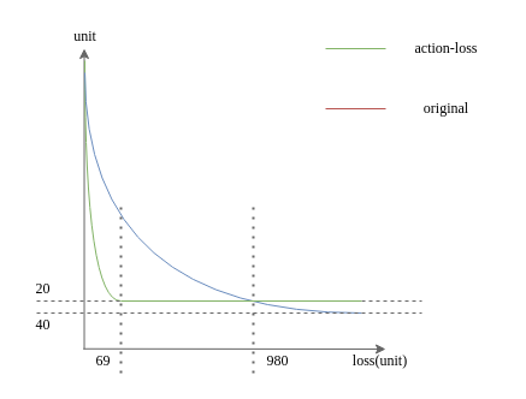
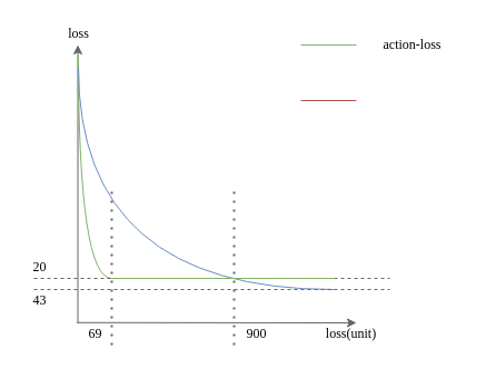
  <mxCell id="0" />
  <mxCell id="1" parent="0" />
  <mxCell id="2" value="" style="endArrow=classic;html=1;fontFamily=Verdana;exitX=-0.043;exitY=-0.012;exitDx=0;exitDy=0;exitPerimeter=0;fillColor=#f5f5f5;strokeColor=#666666;" parent="1" source="15" edge="1"><mxGeometry width="50" height="50" relative="1" as="geometry"><mxPoint x="60" y="290" as="sourcePoint" /><mxPoint x="320" y="290" as="targetPoint" /></mxGeometry></mxCell>
  <mxCell id="3" value="" style="endArrow=classic;html=1;fontFamily=Verdana;fillColor=#f5f5f5;strokeColor=#666666;" parent="1" edge="1"><mxGeometry width="50" height="50" relative="1" as="geometry"><mxPoint x="69.52" y="290" as="sourcePoint" /><mxPoint x="69.52" y="40" as="targetPoint" /></mxGeometry></mxCell>
  <mxCell id="4" value="loss(unit)" style="text;html=1;align=center;verticalAlign=middle;resizable=0;points=[];autosize=1;fontFamily=Verdana;" parent="1" vertex="1"><mxGeometry x="270" y="290" width="90" height="20" as="geometry" /></mxCell>
- <mxCell id="5" value="unit" style="text;html=1;align=center;verticalAlign=middle;resizable=0;points=[];autosize=1;fontFamily=Verdana;" parent="1" vertex="1"><mxGeometry x="50" y="20" width="40" height="20" as="geometry" /></mxCell>
+ <mxCell id="5" value="loss" style="text;html=1;align=center;verticalAlign=middle;resizable=0;points=[];autosize=1;fontFamily=Verdana;" parent="1" vertex="1"><mxGeometry x="50" y="20" width="40" height="20" as="geometry" /></mxCell>
  <mxCell id="6" value="" style="endArrow=none;html=1;fontFamily=Verdana;edgeStyle=orthogonalEdgeStyle;curved=1;fillColor=#d5e8d4;strokeColor=#82b366;" parent="1" edge="1"><mxGeometry width="50" height="50" relative="1" as="geometry"><mxPoint x="100" y="250" as="sourcePoint" /><mxPoint x="70" y="50" as="targetPoint" /><Array as="points"><mxPoint x="70" y="250" /></Array></mxGeometry></mxCell>
  <mxCell id="7" value="" style="endArrow=none;html=1;fontFamily=Verdana;dashed=1;fillColor=#f5f5f5;strokeColor=#666666;" parent="1" edge="1"><mxGeometry width="50" height="50" relative="1" as="geometry"><mxPoint x="30" y="250" as="sourcePoint" /><mxPoint x="350" y="250" as="targetPoint" /></mxGeometry></mxCell>
  <mxCell id="8" value="20" style="text;html=1;align=center;verticalAlign=middle;resizable=0;points=[];autosize=1;fontFamily=Verdana;" parent="1" vertex="1"><mxGeometry x="20" y="230" width="30" height="20" as="geometry" /></mxCell>
  <mxCell id="9" value="" style="endArrow=none;html=1;fontFamily=Verdana;edgeStyle=orthogonalEdgeStyle;curved=1;fillColor=#dae8fc;strokeColor=#6c8ebf;" parent="1" edge="1"><mxGeometry width="50" height="50" relative="1" as="geometry"><mxPoint x="300" y="260" as="sourcePoint" /><mxPoint x="70" y="60" as="targetPoint" /><Array as="points"><mxPoint x="70" y="260" /></Array></mxGeometry></mxCell>
  <mxCell id="10" value="" style="endArrow=none;html=1;fontFamily=Verdana;dashed=1;fillColor=#f5f5f5;strokeColor=#666666;" parent="1" edge="1"><mxGeometry width="50" height="50" relative="1" as="geometry"><mxPoint x="30" y="260" as="sourcePoint" /><mxPoint x="350" y="260" as="targetPoint" /></mxGeometry></mxCell>
  <mxCell id="11" value="" style="endArrow=none;html=1;strokeColor=#82b366;fontFamily=Verdana;fillColor=#d5e8d4;" parent="1" edge="1"><mxGeometry width="50" height="50" relative="1" as="geometry"><mxPoint x="100" y="250" as="sourcePoint" /><mxPoint x="300" y="250" as="targetPoint" /></mxGeometry></mxCell>
  <mxCell id="12" value="" style="endArrow=none;dashed=1;html=1;dashPattern=1 3;strokeWidth=2;fontFamily=Verdana;fillColor=#f5f5f5;strokeColor=#666666;" parent="1" edge="1"><mxGeometry width="50" height="50" relative="1" as="geometry"><mxPoint x="100" y="310" as="sourcePoint" /><mxPoint x="100" y="170" as="targetPoint" /></mxGeometry></mxCell>
- <mxCell id="13" value="40" style="text;html=1;align=center;verticalAlign=middle;resizable=0;points=[];autosize=1;fontFamily=Verdana;" parent="1" vertex="1"><mxGeometry x="20" y="260" width="30" height="20" as="geometry" /></mxCell>
+ <mxCell id="13" value="43" style="text;html=1;align=center;verticalAlign=middle;resizable=0;points=[];autosize=1;fontFamily=Verdana;" parent="1" vertex="1"><mxGeometry x="20" y="260" width="30" height="20" as="geometry" /></mxCell>
  <mxCell id="14" value="" style="endArrow=none;dashed=1;html=1;dashPattern=1 3;strokeWidth=2;fontFamily=Verdana;fillColor=#f5f5f5;strokeColor=#666666;" parent="1" edge="1"><mxGeometry width="50" height="50" relative="1" as="geometry"><mxPoint x="210" y="310" as="sourcePoint" /><mxPoint x="210" y="170" as="targetPoint" /></mxGeometry></mxCell>
  <mxCell id="15" value="69" style="text;html=1;align=center;verticalAlign=middle;resizable=0;points=[];autosize=1;fontFamily=Verdana;" parent="1" vertex="1"><mxGeometry x="70" y="290" width="30" height="20" as="geometry" /></mxCell>
- <mxCell id="16" value="980" style="text;html=1;align=center;verticalAlign=middle;resizable=0;points=[];autosize=1;fontFamily=Verdana;" parent="1" vertex="1"><mxGeometry x="210" y="290" width="40" height="20" as="geometry" /></mxCell>
+ <mxCell id="16" value="900" style="text;html=1;align=center;verticalAlign=middle;resizable=0;points=[];autosize=1;fontFamily=Verdana;" parent="1" vertex="1"><mxGeometry x="210" y="290" width="40" height="20" as="geometry" /></mxCell>
  <mxCell id="17" value="" style="endArrow=none;html=1;strokeColor=#82b366;fontFamily=Verdana;fillColor=#d5e8d4;" edge="1" parent="1"><mxGeometry width="50" height="50" relative="1" as="geometry"><mxPoint x="270" y="40" as="sourcePoint" /><mxPoint x="320" y="40" as="targetPoint" /></mxGeometry></mxCell>
  <mxCell id="18" value="action-loss" style="text;html=1;align=center;verticalAlign=middle;resizable=0;points=[];autosize=1;fontFamily=Verdana;" vertex="1" parent="1"><mxGeometry x="325" y="30" width="90" height="20" as="geometry" /></mxCell>
  <mxCell id="19" value="" style="endArrow=none;html=1;strokeColor=#b85450;fontFamily=Verdana;fillColor=#f8cecc;" edge="1" parent="1"><mxGeometry width="50" height="50" relative="1" as="geometry"><mxPoint x="270" y="90" as="sourcePoint" /><mxPoint x="320" y="90" as="targetPoint" /></mxGeometry></mxCell>
- <mxCell id="20" value="original" style="text;html=1;align=center;verticalAlign=middle;resizable=0;points=[];autosize=1;fontFamily=Verdana;" vertex="1" parent="1"><mxGeometry x="340" y="80" width="60" height="20" as="geometry" /></mxCell>
